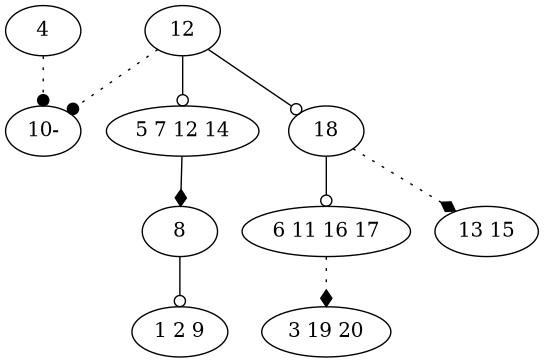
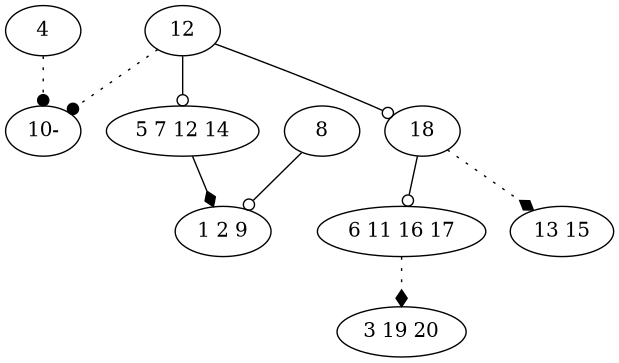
  digraph {
    edge [arrowhead=odot style=solid]
    n1 [label=12]
    n2 [label="10-"]
    n3 [label="5 7 12 14"]
    n4 [label=18]
    n5 [label=8]
    n6 [label="6 11 16 17"]
    n7 [label="13 15"]
    n8 [label=4]
    n9 [label="1 2 9"]
    n10 [label="3 19 20"]
    n1 -> n2 [arrowhead=dot style=dotted]
    n1 -> n3
    n1 -> n4
-   n3 -> n5 [arrowhead=diamond]
+   n3 -> n9 [arrowhead=diamond]
    n4 -> n6
    n4 -> n7 [arrowhead=diamond style=dotted]
    n5 -> n9
    n6 -> n10 [arrowhead=diamond style=dotted]
    n8 -> n2 [arrowhead=dot style=dotted]
  }
